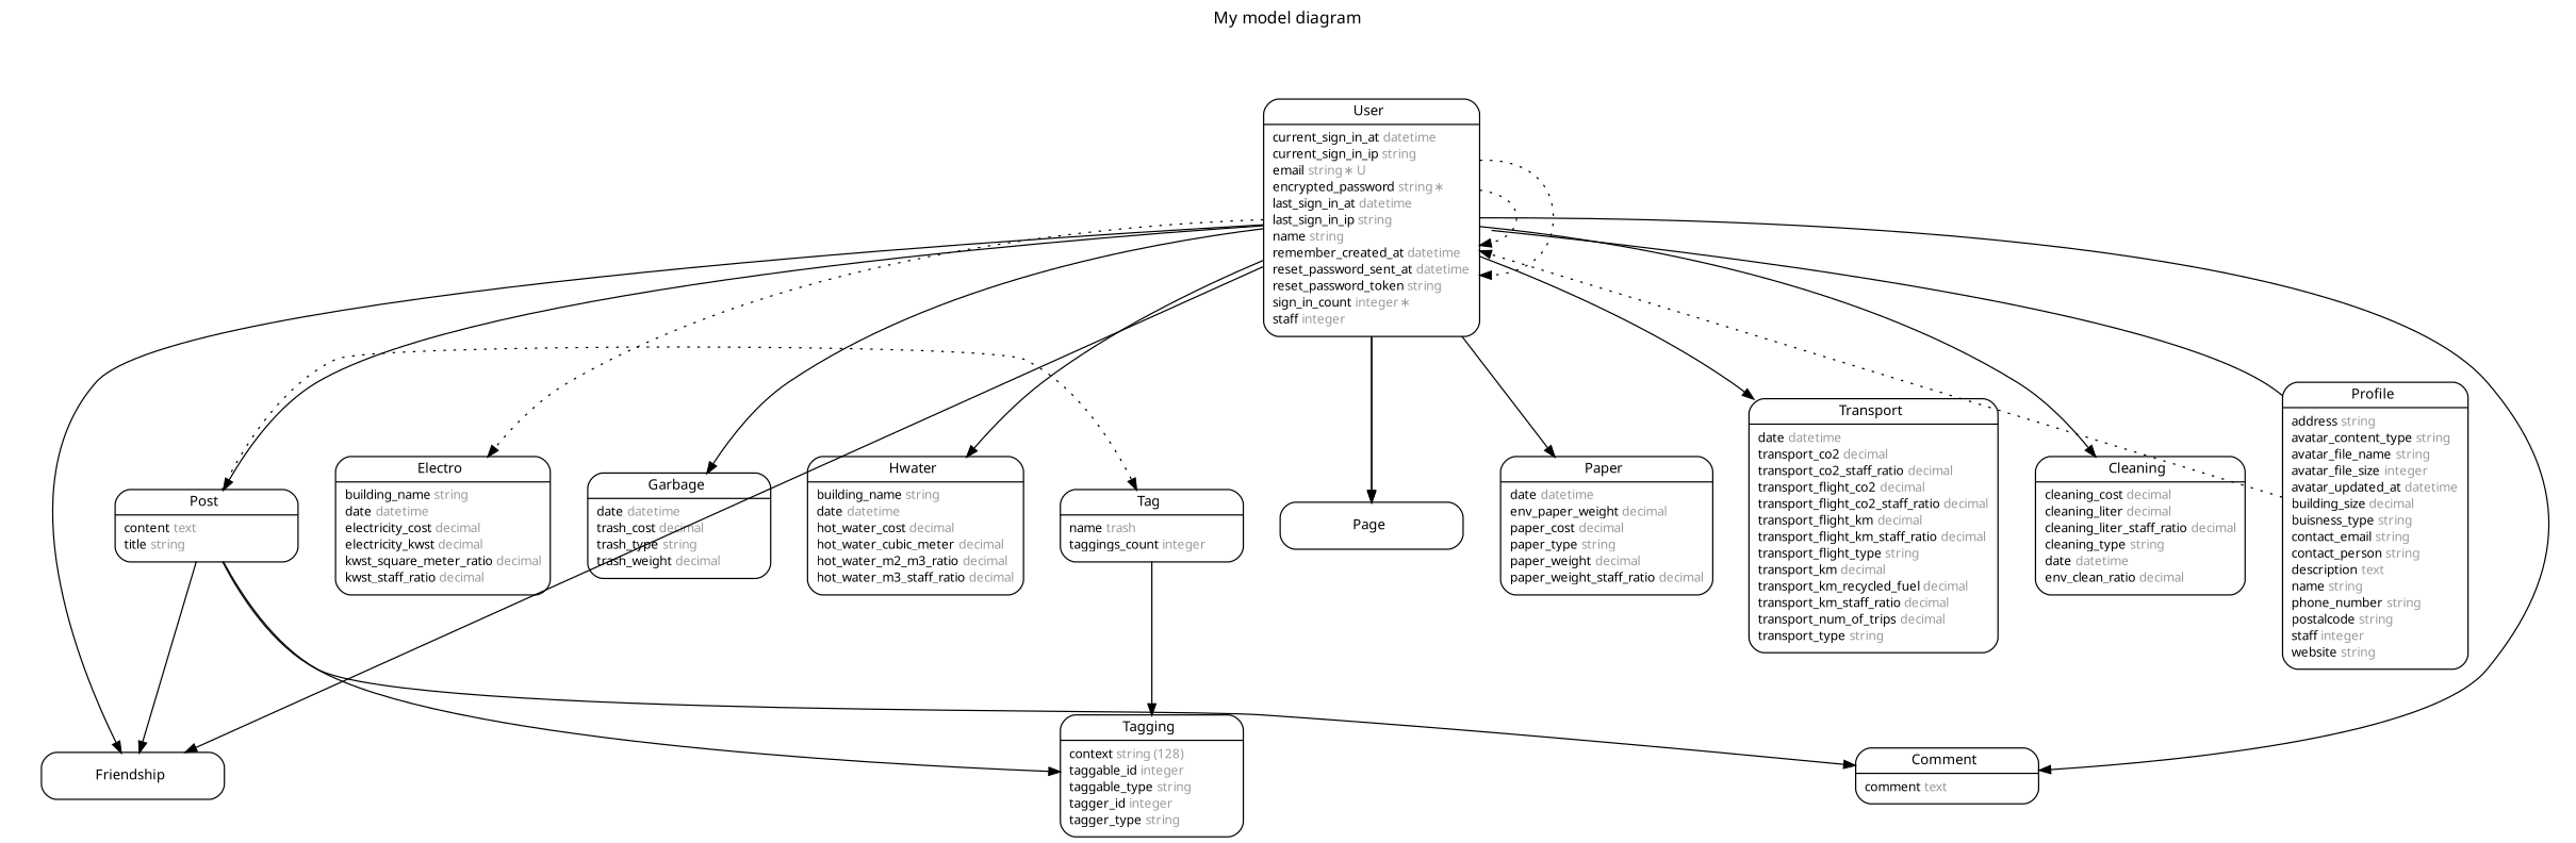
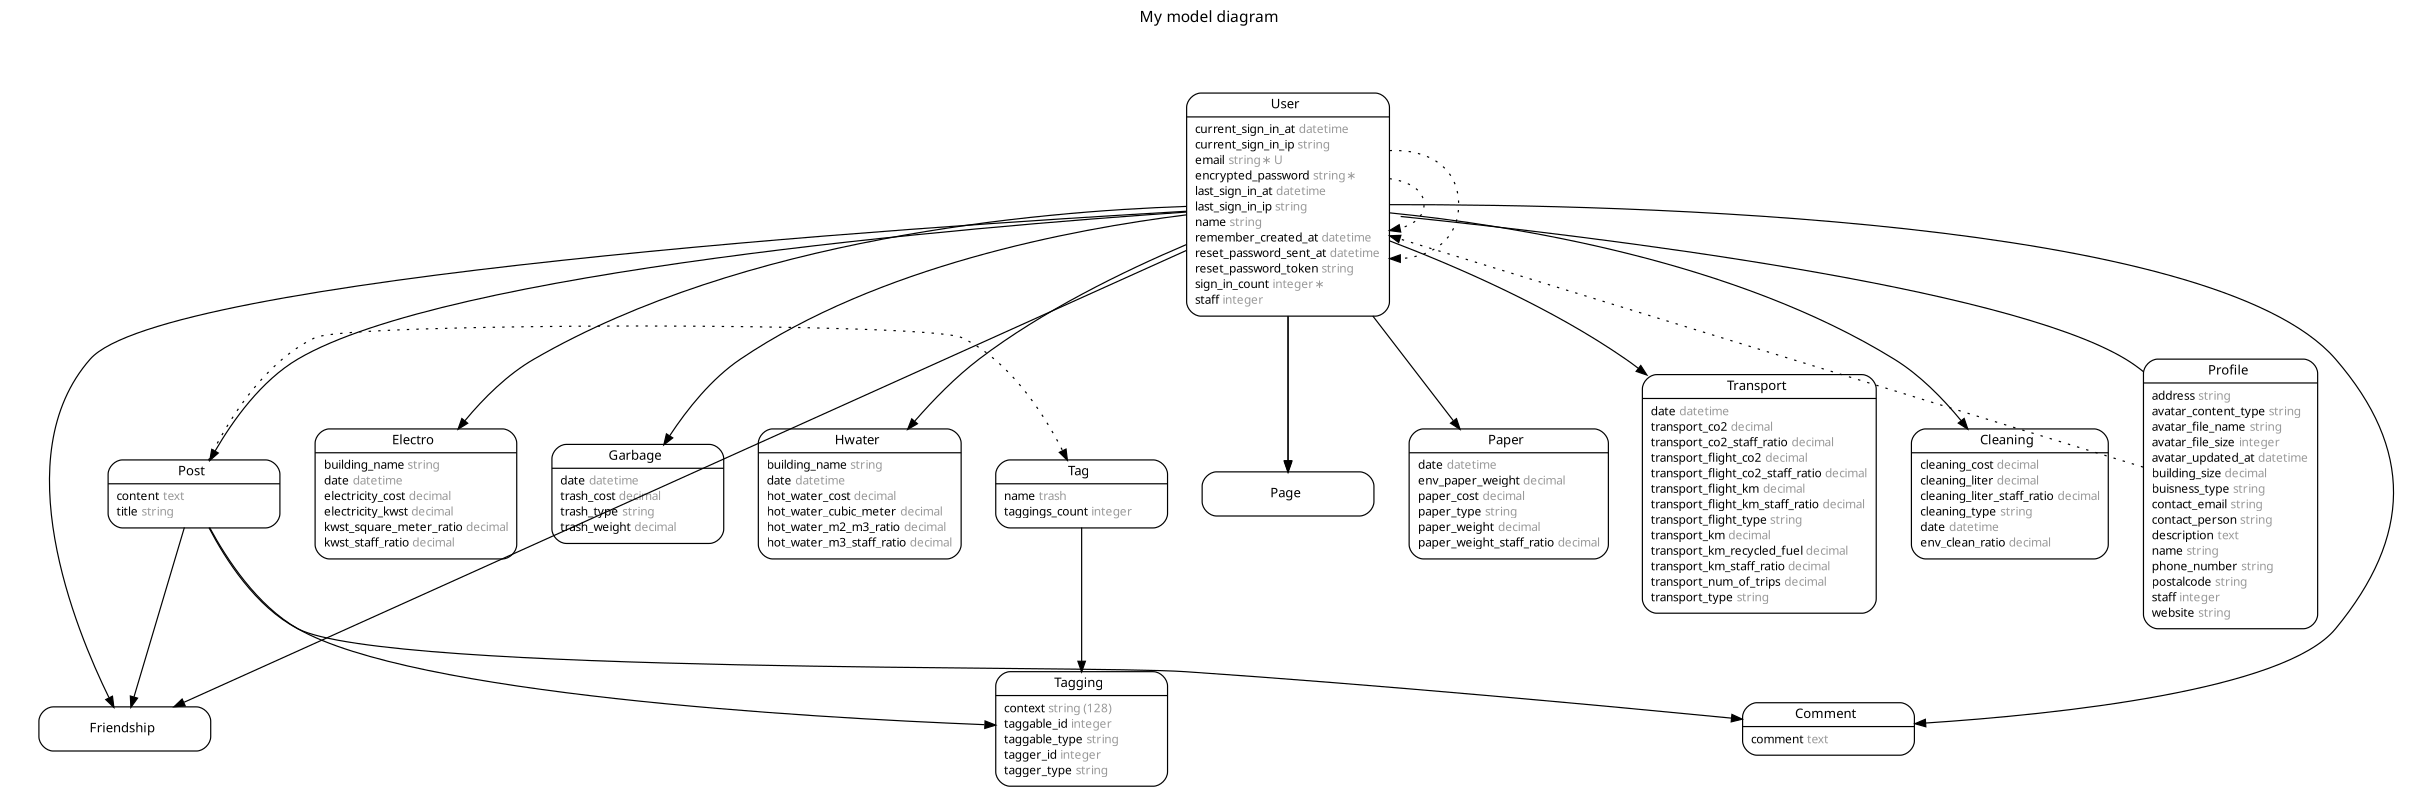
  digraph {
    concentrate=true
    fontname="Arial BoldMT"
    fontsize=13
    label="My model diagram\n\n"
    labelloc=t
    nodesep=0.4
    rankdir=TB
    ranksep=0.5
    node [fontname=ArialMT fontsize=10 margin="0.07,0.05" penwidth=1.0 shape=Mrecord]
    edge [arrowhead=normal arrowsize=0.9 arrowtail=none dir=both fontname=ArialMT fontsize=7 labelangle=32 labeldistance=1.8 penwidth=1.0 weight=2]
    n1 [label=<{<table border="0" align="center" cellspacing="0.5" cellpadding="0" width="134">   <tr><td align="center" valign="bottom" width="130"><font face="Arial BoldMT" point-size="11">Cleaning</font></td></tr> </table> | <table border="0" align="left" cellspacing="2" cellpadding="0" width="134">   <tr><td align="left" width="130" port="cleaning_cost">cleaning_cost <font face="Arial ItalicMT" color="grey60">decimal</font></td></tr>   <tr><td align="left" width="130" port="cleaning_liter">cleaning_liter <font face="Arial ItalicMT" color="grey60">decimal</font></td></tr>   <tr><td align="left" width="130" port="cleaning_liter_staff_ratio">cleaning_liter_staff_ratio <font face="Arial ItalicMT" color="grey60">decimal</font></td></tr>   <tr><td align="left" width="130" port="cleaning_type">cleaning_type <font face="Arial ItalicMT" color="grey60">string</font></td></tr>   <tr><td align="left" width="130" port="date">date <font face="Arial ItalicMT" color="grey60">datetime</font></td></tr>   <tr><td align="left" width="130" port="env_clean_ratio">env_clean_ratio <font face="Arial ItalicMT" color="grey60">decimal</font></td></tr> </table> }>]
    n2 [label=<{<table border="0" align="center" cellspacing="0.5" cellpadding="0" width="134">   <tr><td align="center" valign="bottom" width="130"><font face="Arial BoldMT" point-size="11">Comment</font></td></tr> </table> | <table border="0" align="left" cellspacing="2" cellpadding="0" width="134">   <tr><td align="left" width="130" port="comment">comment <font face="Arial ItalicMT" color="grey60">text</font></td></tr> </table> }>]
    n3 [label=<{<table border="0" align="center" cellspacing="0.5" cellpadding="0" width="134">   <tr><td align="center" valign="bottom" width="130"><font face="Arial BoldMT" point-size="11">Electro</font></td></tr> </table> | <table border="0" align="left" cellspacing="2" cellpadding="0" width="134">   <tr><td align="left" width="130" port="building_name">building_name <font face="Arial ItalicMT" color="grey60">string</font></td></tr>   <tr><td align="left" width="130" port="date">date <font face="Arial ItalicMT" color="grey60">datetime</font></td></tr>   <tr><td align="left" width="130" port="electricity_cost">electricity_cost <font face="Arial ItalicMT" color="grey60">decimal</font></td></tr>   <tr><td align="left" width="130" port="electricity_kwst">electricity_kwst <font face="Arial ItalicMT" color="grey60">decimal</font></td></tr>   <tr><td align="left" width="130" port="kwst_square_meter_ratio">kwst_square_meter_ratio <font face="Arial ItalicMT" color="grey60">decimal</font></td></tr>   <tr><td align="left" width="130" port="kwst_staff_ratio">kwst_staff_ratio <font face="Arial ItalicMT" color="grey60">decimal</font></td></tr> </table> }>]
    n4 [label=<{<table border="0" align="center" cellspacing="0.5" cellpadding="0" width="134">   <tr><td align="center" valign="bottom" width="130"><font face="Arial BoldMT" point-size="11">Friendship</font></td></tr> </table> }>]
    n5 [label=<{<table border="0" align="center" cellspacing="0.5" cellpadding="0" width="134">   <tr><td align="center" valign="bottom" width="130"><font face="Arial BoldMT" point-size="11">Garbage</font></td></tr> </table> | <table border="0" align="left" cellspacing="2" cellpadding="0" width="134">   <tr><td align="left" width="130" port="date">date <font face="Arial ItalicMT" color="grey60">datetime</font></td></tr>   <tr><td align="left" width="130" port="trash_cost">trash_cost <font face="Arial ItalicMT" color="grey60">decimal</font></td></tr>   <tr><td align="left" width="130" port="trash_type">trash_type <font face="Arial ItalicMT" color="grey60">string</font></td></tr>   <tr><td align="left" width="130" port="trash_weight">trash_weight <font face="Arial ItalicMT" color="grey60">decimal</font></td></tr> </table> }>]
    n6 [label=<{<table border="0" align="center" cellspacing="0.5" cellpadding="0" width="134">   <tr><td align="center" valign="bottom" width="130"><font face="Arial BoldMT" point-size="11">Hwater</font></td></tr> </table> | <table border="0" align="left" cellspacing="2" cellpadding="0" width="134">   <tr><td align="left" width="130" port="building_name">building_name <font face="Arial ItalicMT" color="grey60">string</font></td></tr>   <tr><td align="left" width="130" port="date">date <font face="Arial ItalicMT" color="grey60">datetime</font></td></tr>   <tr><td align="left" width="130" port="hot_water_cost">hot_water_cost <font face="Arial ItalicMT" color="grey60">decimal</font></td></tr>   <tr><td align="left" width="130" port="hot_water_cubic_meter">hot_water_cubic_meter <font face="Arial ItalicMT" color="grey60">decimal</font></td></tr>   <tr><td align="left" width="130" port="hot_water_m2_m3_ratio">hot_water_m2_m3_ratio <font face="Arial ItalicMT" color="grey60">decimal</font></td></tr>   <tr><td align="left" width="130" port="hot_water_m3_staff_ratio">hot_water_m3_staff_ratio <font face="Arial ItalicMT" color="grey60">decimal</font></td></tr> </table> }>]
    n7 [label=<{<table border="0" align="center" cellspacing="0.5" cellpadding="0" width="134">   <tr><td align="center" valign="bottom" width="130"><font face="Arial BoldMT" point-size="11">Page</font></td></tr> </table> }>]
    n8 [label=<{<table border="0" align="center" cellspacing="0.5" cellpadding="0" width="134">   <tr><td align="center" valign="bottom" width="130"><font face="Arial BoldMT" point-size="11">Paper</font></td></tr> </table> | <table border="0" align="left" cellspacing="2" cellpadding="0" width="134">   <tr><td align="left" width="130" port="date">date <font face="Arial ItalicMT" color="grey60">datetime</font></td></tr>   <tr><td align="left" width="130" port="env_paper_weight">env_paper_weight <font face="Arial ItalicMT" color="grey60">decimal</font></td></tr>   <tr><td align="left" width="130" port="paper_cost">paper_cost <font face="Arial ItalicMT" color="grey60">decimal</font></td></tr>   <tr><td align="left" width="130" port="paper_type">paper_type <font face="Arial ItalicMT" color="grey60">string</font></td></tr>   <tr><td align="left" width="130" port="paper_weight">paper_weight <font face="Arial ItalicMT" color="grey60">decimal</font></td></tr>   <tr><td align="left" width="130" port="paper_weight_staff_ratio">paper_weight_staff_ratio <font face="Arial ItalicMT" color="grey60">decimal</font></td></tr> </table> }>]
    n9 [label=<{<table border="0" align="center" cellspacing="0.5" cellpadding="0" width="134">   <tr><td align="center" valign="bottom" width="130"><font face="Arial BoldMT" point-size="11">Post</font></td></tr> </table> | <table border="0" align="left" cellspacing="2" cellpadding="0" width="134">   <tr><td align="left" width="130" port="content">content <font face="Arial ItalicMT" color="grey60">text</font></td></tr>   <tr><td align="left" width="130" port="title">title <font face="Arial ItalicMT" color="grey60">string</font></td></tr> </table> }>]
    n10 [label=<{<table border="0" align="center" cellspacing="0.5" cellpadding="0" width="134">   <tr><td align="center" valign="bottom" width="130"><font face="Arial BoldMT" point-size="11">Tag</font></td></tr> </table> | <table border="0" align="left" cellspacing="2" cellpadding="0" width="134">   <tr><td align="left" width="130" port="name">name <font face="Arial ItalicMT" color="grey60">trash</font></td></tr>   <tr><td align="left" width="130" port="taggings_count">taggings_count <font face="Arial ItalicMT" color="grey60">integer</font></td></tr> </table> }>]
    n11 [label=<{<table border="0" align="center" cellspacing="0.5" cellpadding="0" width="134">   <tr><td align="center" valign="bottom" width="130"><font face="Arial BoldMT" point-size="11">Tagging</font></td></tr> </table> | <table border="0" align="left" cellspacing="2" cellpadding="0" width="134">   <tr><td align="left" width="130" port="context">context <font face="Arial ItalicMT" color="grey60">string (128)</font></td></tr>   <tr><td align="left" width="130" port="taggable_id">taggable_id <font face="Arial ItalicMT" color="grey60">integer</font></td></tr>   <tr><td align="left" width="130" port="taggable_type">taggable_type <font face="Arial ItalicMT" color="grey60">string</font></td></tr>   <tr><td align="left" width="130" port="tagger_id">tagger_id <font face="Arial ItalicMT" color="grey60">integer</font></td></tr>   <tr><td align="left" width="130" port="tagger_type">tagger_type <font face="Arial ItalicMT" color="grey60">string</font></td></tr> </table> }>]
    n12 [label=<{<table border="0" align="center" cellspacing="0.5" cellpadding="0" width="134">   <tr><td align="center" valign="bottom" width="130"><font face="Arial BoldMT" point-size="11">Profile</font></td></tr> </table> | <table border="0" align="left" cellspacing="2" cellpadding="0" width="134">   <tr><td align="left" width="130" port="address">address <font face="Arial ItalicMT" color="grey60">string</font></td></tr>   <tr><td align="left" width="130" port="avatar_content_type">avatar_content_type <font face="Arial ItalicMT" color="grey60">string</font></td></tr>   <tr><td align="left" width="130" port="avatar_file_name">avatar_file_name <font face="Arial ItalicMT" color="grey60">string</font></td></tr>   <tr><td align="left" width="130" port="avatar_file_size">avatar_file_size <font face="Arial ItalicMT" color="grey60">integer</font></td></tr>   <tr><td align="left" width="130" port="avatar_updated_at">avatar_updated_at <font face="Arial ItalicMT" color="grey60">datetime</font></td></tr>   <tr><td align="left" width="130" port="building_size">building_size <font face="Arial ItalicMT" color="grey60">decimal</font></td></tr>   <tr><td align="left" width="130" port="buisness_type">buisness_type <font face="Arial ItalicMT" color="grey60">string</font></td></tr>   <tr><td align="left" width="130" port="contact_email">contact_email <font face="Arial ItalicMT" color="grey60">string</font></td></tr>   <tr><td align="left" width="130" port="contact_person">contact_person <font face="Arial ItalicMT" color="grey60">string</font></td></tr>   <tr><td align="left" width="130" port="description">description <font face="Arial ItalicMT" color="grey60">text</font></td></tr>   <tr><td align="left" width="130" port="name">name <font face="Arial ItalicMT" color="grey60">string</font></td></tr>   <tr><td align="left" width="130" port="phone_number">phone_number <font face="Arial ItalicMT" color="grey60">string</font></td></tr>   <tr><td align="left" width="130" port="postalcode">postalcode <font face="Arial ItalicMT" color="grey60">string</font></td></tr>   <tr><td align="left" width="130" port="staff">staff <font face="Arial ItalicMT" color="grey60">integer</font></td></tr>   <tr><td align="left" width="130" port="website">website <font face="Arial ItalicMT" color="grey60">string</font></td></tr> </table> }>]
    n13 [label=<{<table border="0" align="center" cellspacing="0.5" cellpadding="0" width="134">   <tr><td align="center" valign="bottom" width="130"><font face="Arial BoldMT" point-size="11">User</font></td></tr> </table> | <table border="0" align="left" cellspacing="2" cellpadding="0" width="134">   <tr><td align="left" width="130" port="current_sign_in_at">current_sign_in_at <font face="Arial ItalicMT" color="grey60">datetime</font></td></tr>   <tr><td align="left" width="130" port="current_sign_in_ip">current_sign_in_ip <font face="Arial ItalicMT" color="grey60">string</font></td></tr>   <tr><td align="left" width="130" port="email">email <font face="Arial ItalicMT" color="grey60">string ∗ U</font></td></tr>   <tr><td align="left" width="130" port="encrypted_password">encrypted_password <font face="Arial ItalicMT" color="grey60">string ∗</font></td></tr>   <tr><td align="left" width="130" port="last_sign_in_at">last_sign_in_at <font face="Arial ItalicMT" color="grey60">datetime</font></td></tr>   <tr><td align="left" width="130" port="last_sign_in_ip">last_sign_in_ip <font face="Arial ItalicMT" color="grey60">string</font></td></tr>   <tr><td align="left" width="130" port="name">name <font face="Arial ItalicMT" color="grey60">string</font></td></tr>   <tr><td align="left" width="130" port="remember_created_at">remember_created_at <font face="Arial ItalicMT" color="grey60">datetime</font></td></tr>   <tr><td align="left" width="130" port="reset_password_sent_at">reset_password_sent_at <font face="Arial ItalicMT" color="grey60">datetime</font></td></tr>   <tr><td align="left" width="130" port="reset_password_token">reset_password_token <font face="Arial ItalicMT" color="grey60">string</font></td></tr>   <tr><td align="left" width="130" port="sign_in_count">sign_in_count <font face="Arial ItalicMT" color="grey60">integer ∗</font></td></tr>   <tr><td align="left" width="130" port="staff">staff <font face="Arial ItalicMT" color="grey60">integer</font></td></tr> </table> }>]
    n14 [label=<{<table border="0" align="center" cellspacing="0.5" cellpadding="0" width="134">   <tr><td align="center" valign="bottom" width="130"><font face="Arial BoldMT" point-size="11">Transport</font></td></tr> </table> | <table border="0" align="left" cellspacing="2" cellpadding="0" width="134">   <tr><td align="left" width="130" port="date">date <font face="Arial ItalicMT" color="grey60">datetime</font></td></tr>   <tr><td align="left" width="130" port="transport_co2">transport_co2 <font face="Arial ItalicMT" color="grey60">decimal</font></td></tr>   <tr><td align="left" width="130" port="transport_co2_staff_ratio">transport_co2_staff_ratio <font face="Arial ItalicMT" color="grey60">decimal</font></td></tr>   <tr><td align="left" width="130" port="transport_flight_co2">transport_flight_co2 <font face="Arial ItalicMT" color="grey60">decimal</font></td></tr>   <tr><td align="left" width="130" port="transport_flight_co2_staff_ratio">transport_flight_co2_staff_ratio <font face="Arial ItalicMT" color="grey60">decimal</font></td></tr>   <tr><td align="left" width="130" port="transport_flight_km">transport_flight_km <font face="Arial ItalicMT" color="grey60">decimal</font></td></tr>   <tr><td align="left" width="130" port="transport_flight_km_staff_ratio">transport_flight_km_staff_ratio <font face="Arial ItalicMT" color="grey60">decimal</font></td></tr>   <tr><td align="left" width="130" port="transport_flight_type">transport_flight_type <font face="Arial ItalicMT" color="grey60">string</font></td></tr>   <tr><td align="left" width="130" port="transport_km">transport_km <font face="Arial ItalicMT" color="grey60">decimal</font></td></tr>   <tr><td align="left" width="130" port="transport_km_recycled_fuel">transport_km_recycled_fuel <font face="Arial ItalicMT" color="grey60">decimal</font></td></tr>   <tr><td align="left" width="130" port="transport_km_staff_ratio">transport_km_staff_ratio <font face="Arial ItalicMT" color="grey60">decimal</font></td></tr>   <tr><td align="left" width="130" port="transport_num_of_trips">transport_num_of_trips <font face="Arial ItalicMT" color="grey60">decimal</font></td></tr>   <tr><td align="left" width="130" port="transport_type">transport_type <font face="Arial ItalicMT" color="grey60">string</font></td></tr> </table> }>]
    n9 -> n2
    n9 -> n4
    n9 -> n10 [constraint=false style=dotted weight=1]
    n9 -> n11 [weight=1]
    n10 -> n11
    n12 -> n13 [constraint=false style=dotted weight=1]
    n13 -> n1
    n13 -> n2
-   n13 -> n3 [style=dotted]
+   n13 -> n3
    n13 -> n4
    n13 -> n4
    n13 -> n5
    n13 -> n6
    n13 -> n7
    n13 -> n7 [weight=1]
    n13 -> n8
    n13 -> n9
    n13 -> n12 [arrowhead=none]
    n13 -> n13 [constraint=false style=dotted weight=1]
    n13 -> n13 [constraint=false style=dotted weight=1]
    n13 -> n14
  }
